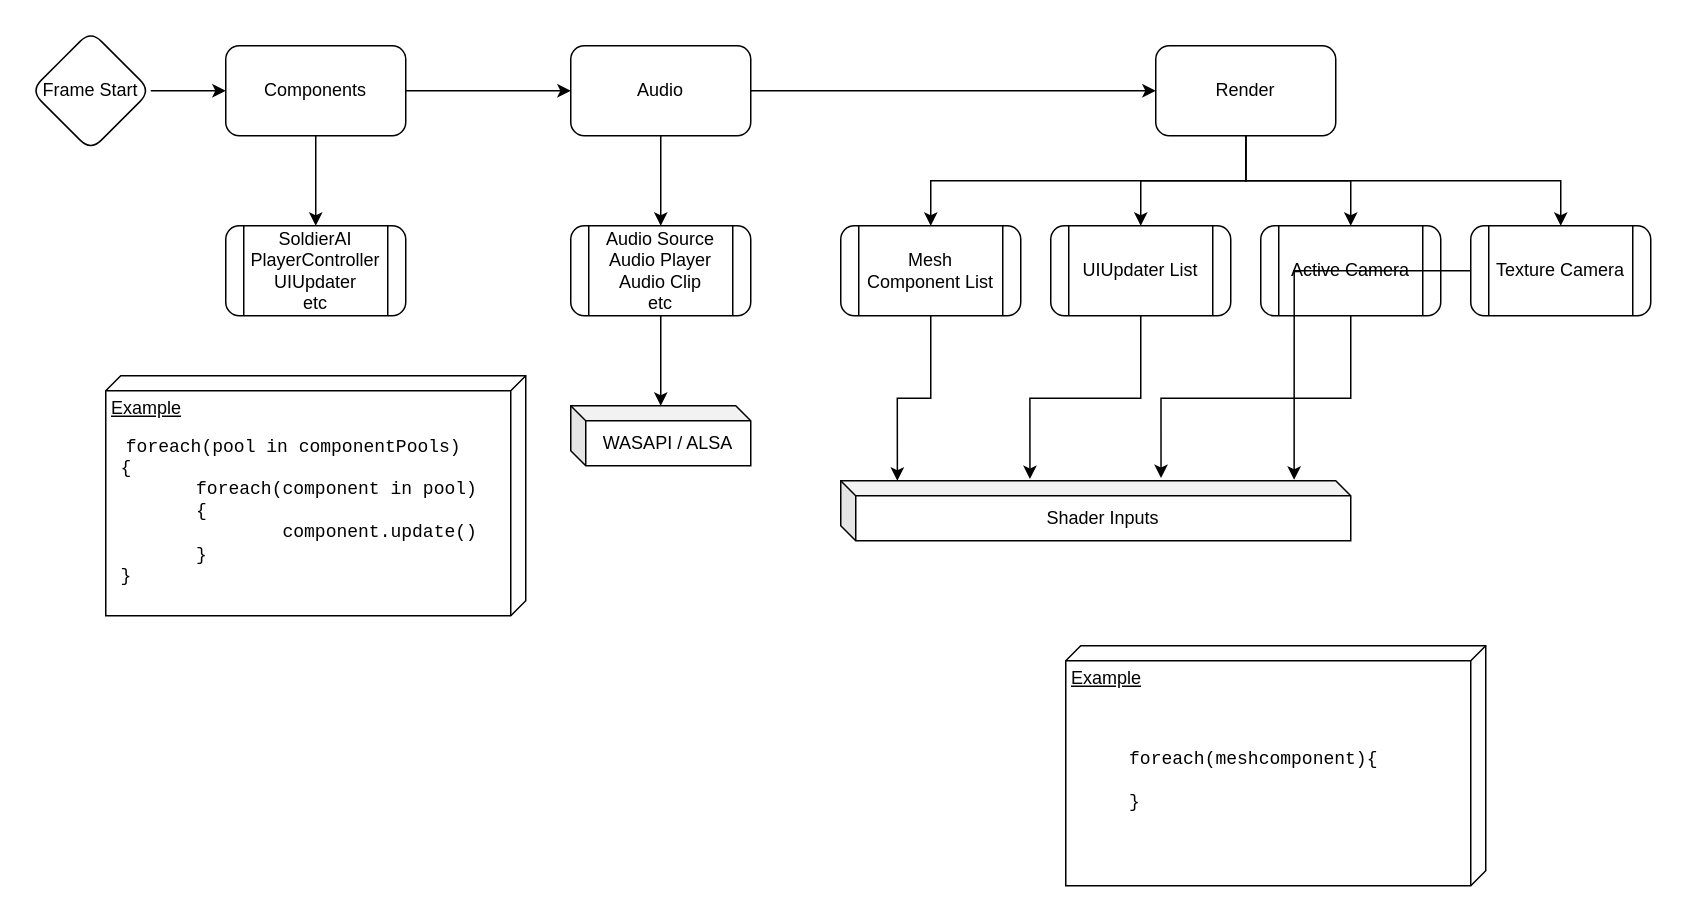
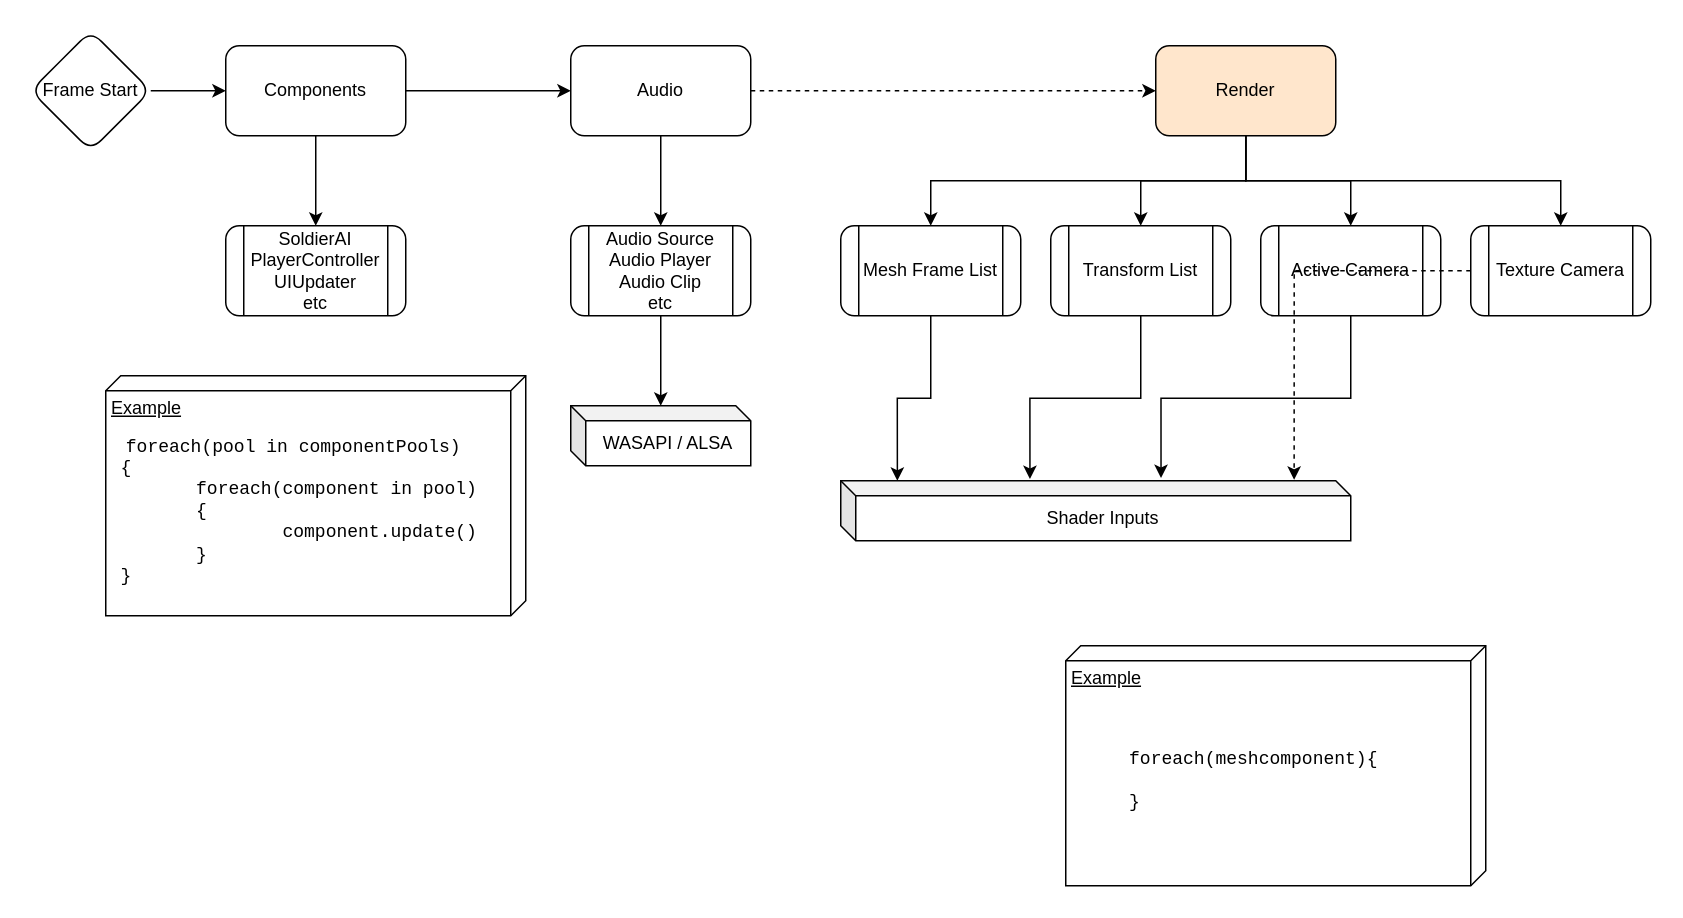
  <mxCell id="0" />
  <mxCell id="1" parent="0" />
  <mxCell id="2" style="edgeStyle=orthogonalEdgeStyle;rounded=0;orthogonalLoop=1;jettySize=auto;html=1;entryX=0.5;entryY=0;entryDx=0;entryDy=0;fontFamily=Helvetica;fontSize=12;fontColor=default;" edge="1" parent="1" source="6" target="19"><mxGeometry relative="1" as="geometry"><Array as="points"><mxPoint x="830" y="120" /><mxPoint x="620" y="120" /></Array></mxGeometry></mxCell>
  <mxCell id="3" style="edgeStyle=orthogonalEdgeStyle;rounded=0;orthogonalLoop=1;jettySize=auto;html=1;entryX=0.5;entryY=0;entryDx=0;entryDy=0;fontFamily=Helvetica;fontSize=12;fontColor=default;" edge="1" parent="1" source="6" target="20"><mxGeometry relative="1" as="geometry" /></mxCell>
  <mxCell id="4" style="edgeStyle=orthogonalEdgeStyle;rounded=0;orthogonalLoop=1;jettySize=auto;html=1;fontFamily=Helvetica;fontSize=12;fontColor=default;" edge="1" parent="1" source="6" target="23"><mxGeometry relative="1" as="geometry" /></mxCell>
  <mxCell id="5" style="edgeStyle=orthogonalEdgeStyle;rounded=0;orthogonalLoop=1;jettySize=auto;html=1;fontFamily=Helvetica;fontSize=12;fontColor=default;" edge="1" parent="1" source="6" target="22"><mxGeometry relative="1" as="geometry"><Array as="points"><mxPoint x="830" y="120" /><mxPoint x="1040" y="120" /></Array></mxGeometry></mxCell>
- <mxCell id="6" value="Render" style="rounded=1;whiteSpace=wrap;html=1;" vertex="1" parent="1"><mxGeometry x="770" y="30" width="120" height="60" as="geometry" /></mxCell>
+ <mxCell id="6" value="Render" style="rounded=1;whiteSpace=wrap;html=1;fillColor=#ffe6cc;" vertex="1" parent="1"><mxGeometry x="770" y="30" width="120" height="60" as="geometry" /></mxCell>
  <mxCell id="7" style="edgeStyle=orthogonalEdgeStyle;rounded=0;orthogonalLoop=1;jettySize=auto;html=1;fontFamily=Helvetica;fontSize=12;fontColor=default;" edge="1" parent="1" source="9" target="12"><mxGeometry relative="1" as="geometry" /></mxCell>
  <mxCell id="8" style="edgeStyle=orthogonalEdgeStyle;rounded=0;orthogonalLoop=1;jettySize=auto;html=1;fontFamily=Helvetica;fontSize=12;fontColor=default;" edge="1" parent="1" source="9" target="18"><mxGeometry relative="1" as="geometry" /></mxCell>
  <mxCell id="9" value="Components" style="rounded=1;whiteSpace=wrap;html=1;" vertex="1" parent="1"><mxGeometry x="150" y="30" width="120" height="60" as="geometry" /></mxCell>
- <mxCell id="10" style="edgeStyle=orthogonalEdgeStyle;rounded=0;orthogonalLoop=1;jettySize=auto;html=1;entryX=0;entryY=0.5;entryDx=0;entryDy=0;fontFamily=Helvetica;fontSize=12;fontColor=default;" edge="1" parent="1" source="12" target="6"><mxGeometry relative="1" as="geometry" /></mxCell>
+ <mxCell id="10" style="edgeStyle=orthogonalEdgeStyle;rounded=0;orthogonalLoop=1;jettySize=auto;html=1;entryX=0;entryY=0.5;entryDx=0;entryDy=0;fontFamily=Helvetica;fontSize=12;fontColor=default;dashed=1;" edge="1" parent="1" source="12" target="6"><mxGeometry relative="1" as="geometry" /></mxCell>
  <mxCell id="11" style="edgeStyle=orthogonalEdgeStyle;rounded=0;orthogonalLoop=1;jettySize=auto;html=1;entryX=0.5;entryY=0;entryDx=0;entryDy=0;fontFamily=Helvetica;fontSize=12;fontColor=default;" edge="1" parent="1" source="12" target="16"><mxGeometry relative="1" as="geometry" /></mxCell>
  <mxCell id="12" value="Audio" style="rounded=1;whiteSpace=wrap;html=1;" vertex="1" parent="1"><mxGeometry x="380" y="30" width="120" height="60" as="geometry" /></mxCell>
  <mxCell id="13" style="edgeStyle=orthogonalEdgeStyle;rounded=0;orthogonalLoop=1;jettySize=auto;html=1;entryX=0;entryY=0.5;entryDx=0;entryDy=0;fontFamily=Helvetica;fontSize=12;fontColor=default;" edge="1" parent="1" source="14" target="9"><mxGeometry relative="1" as="geometry" /></mxCell>
  <mxCell id="14" value="Frame Start" style="rhombus;whiteSpace=wrap;html=1;rounded=1;strokeColor=default;align=center;verticalAlign=middle;fontFamily=Helvetica;fontSize=12;fontColor=default;fillColor=default;" vertex="1" parent="1"><mxGeometry x="20" y="20" width="80" height="80" as="geometry" /></mxCell>
  <mxCell id="15" style="edgeStyle=orthogonalEdgeStyle;rounded=0;orthogonalLoop=1;jettySize=auto;html=1;fontFamily=Helvetica;fontSize=12;fontColor=default;" edge="1" parent="1" source="16" target="17"><mxGeometry relative="1" as="geometry" /></mxCell>
  <mxCell id="16" value="Audio Source&lt;br&gt;Audio Player&lt;br&gt;Audio Clip&lt;br&gt;etc" style="shape=process;whiteSpace=wrap;html=1;backgroundOutline=1;rounded=1;strokeColor=default;align=center;verticalAlign=middle;fontFamily=Helvetica;fontSize=12;fontColor=default;fillColor=default;" vertex="1" parent="1"><mxGeometry x="380" y="150" width="120" height="60" as="geometry" /></mxCell>
  <mxCell id="17" value="WASAPI / ALSA" style="shape=cube;whiteSpace=wrap;html=1;boundedLbl=1;backgroundOutline=1;darkOpacity=0.05;darkOpacity2=0.1;rounded=1;strokeColor=default;align=center;verticalAlign=middle;fontFamily=Helvetica;fontSize=12;fontColor=default;fillColor=default;size=10;" vertex="1" parent="1"><mxGeometry x="380" y="270" width="120" height="40" as="geometry" /></mxCell>
  <mxCell id="18" value="SoldierAI &lt;br&gt;PlayerController&lt;br&gt;UIUpdater&lt;br&gt;etc" style="shape=process;whiteSpace=wrap;html=1;backgroundOutline=1;rounded=1;strokeColor=default;align=center;verticalAlign=middle;fontFamily=Helvetica;fontSize=12;fontColor=default;fillColor=default;" vertex="1" parent="1"><mxGeometry x="150" y="150" width="120" height="60" as="geometry" /></mxCell>
- <mxCell id="19" value="Mesh Component List" style="shape=process;whiteSpace=wrap;html=1;backgroundOutline=1;rounded=1;strokeColor=default;align=center;verticalAlign=middle;fontFamily=Helvetica;fontSize=12;fontColor=default;fillColor=default;" vertex="1" parent="1"><mxGeometry x="560" y="150" width="120" height="60" as="geometry" /></mxCell>
- <mxCell id="20" value="UIUpdater List" style="shape=process;whiteSpace=wrap;html=1;backgroundOutline=1;rounded=1;strokeColor=default;align=center;verticalAlign=middle;fontFamily=Helvetica;fontSize=12;fontColor=default;fillColor=default;" vertex="1" parent="1"><mxGeometry x="700" y="150" width="120" height="60" as="geometry" /></mxCell>
+ <mxCell id="19" value="Mesh Frame List" style="shape=process;whiteSpace=wrap;html=1;backgroundOutline=1;rounded=1;strokeColor=default;align=center;verticalAlign=middle;fontFamily=Helvetica;fontSize=12;fontColor=default;fillColor=default;" vertex="1" parent="1"><mxGeometry x="560" y="150" width="120" height="60" as="geometry" /></mxCell>
+ <mxCell id="20" value="Transform List" style="shape=process;whiteSpace=wrap;html=1;backgroundOutline=1;rounded=1;strokeColor=default;align=center;verticalAlign=middle;fontFamily=Helvetica;fontSize=12;fontColor=default;fillColor=default;" vertex="1" parent="1"><mxGeometry x="700" y="150" width="120" height="60" as="geometry" /></mxCell>
  <mxCell id="21" value="Shader Inputs" style="shape=cube;whiteSpace=wrap;html=1;boundedLbl=1;backgroundOutline=1;darkOpacity=0.05;darkOpacity2=0.1;rounded=1;strokeColor=default;align=center;verticalAlign=middle;fontFamily=Helvetica;fontSize=12;fontColor=default;fillColor=default;size=10;" vertex="1" parent="1"><mxGeometry x="560" y="320" width="340" height="40" as="geometry" /></mxCell>
  <mxCell id="22" value="Texture Camera" style="shape=process;whiteSpace=wrap;html=1;backgroundOutline=1;rounded=1;strokeColor=default;align=center;verticalAlign=middle;fontFamily=Helvetica;fontSize=12;fontColor=default;fillColor=default;" vertex="1" parent="1"><mxGeometry x="980" y="150" width="120" height="60" as="geometry" /></mxCell>
  <mxCell id="23" value="Active Camera" style="shape=process;whiteSpace=wrap;html=1;backgroundOutline=1;rounded=1;strokeColor=default;align=center;verticalAlign=middle;fontFamily=Helvetica;fontSize=12;fontColor=default;fillColor=default;" vertex="1" parent="1"><mxGeometry x="840" y="150" width="120" height="60" as="geometry" /></mxCell>
  <mxCell id="24" style="edgeStyle=orthogonalEdgeStyle;rounded=0;orthogonalLoop=1;jettySize=auto;html=1;entryX=0.111;entryY=0;entryDx=0;entryDy=0;entryPerimeter=0;fontFamily=Helvetica;fontSize=12;fontColor=default;" edge="1" parent="1" source="19" target="21"><mxGeometry relative="1" as="geometry" /></mxCell>
  <mxCell id="25" style="edgeStyle=orthogonalEdgeStyle;rounded=0;orthogonalLoop=1;jettySize=auto;html=1;entryX=0.371;entryY=-0.029;entryDx=0;entryDy=0;entryPerimeter=0;fontFamily=Helvetica;fontSize=12;fontColor=default;" edge="1" parent="1" source="20" target="21"><mxGeometry relative="1" as="geometry" /></mxCell>
  <mxCell id="26" style="edgeStyle=orthogonalEdgeStyle;rounded=0;orthogonalLoop=1;jettySize=auto;html=1;entryX=0.628;entryY=-0.046;entryDx=0;entryDy=0;entryPerimeter=0;fontFamily=Helvetica;fontSize=12;fontColor=default;" edge="1" parent="1" source="23" target="21"><mxGeometry relative="1" as="geometry" /></mxCell>
- <mxCell id="27" style="edgeStyle=orthogonalEdgeStyle;rounded=0;orthogonalLoop=1;jettySize=auto;html=1;entryX=0.889;entryY=-0.016;entryDx=0;entryDy=0;entryPerimeter=0;fontFamily=Helvetica;fontSize=12;fontColor=default;" edge="1" parent="1" source="22" target="21"><mxGeometry relative="1" as="geometry" /></mxCell>
+ <mxCell id="27" style="edgeStyle=orthogonalEdgeStyle;rounded=0;orthogonalLoop=1;jettySize=auto;html=1;entryX=0.889;entryY=-0.016;entryDx=0;entryDy=0;entryPerimeter=0;fontFamily=Helvetica;fontSize=12;fontColor=default;dashed=1;" edge="1" parent="1" source="22" target="21"><mxGeometry relative="1" as="geometry" /></mxCell>
  <mxCell id="28" value="Example" style="verticalAlign=top;align=left;spacingTop=8;spacingLeft=2;spacingRight=12;shape=cube;size=10;direction=south;fontStyle=4;html=1;whiteSpace=wrap;rounded=1;strokeColor=default;fontFamily=Helvetica;fontSize=12;fontColor=default;fillColor=default;" vertex="1" parent="1"><mxGeometry x="70" y="250" width="280" height="160" as="geometry" /></mxCell>
  <mxCell id="29" value="&lt;font face=&quot;Courier New&quot;&gt;foreach(pool in componentPools)&lt;br&gt;&lt;div style=&quot;text-align: left;&quot;&gt;&lt;span style=&quot;background-color: initial;&quot;&gt;&amp;nbsp;{&lt;/span&gt;&lt;/div&gt;&lt;div style=&quot;text-align: left;&quot;&gt;&lt;span style=&quot;background-color: initial;&quot;&gt;&lt;span style=&quot;white-space: pre;&quot;&gt;&#09;&lt;/span&gt;foreach(component in pool)&lt;br&gt;&lt;/span&gt;&lt;/div&gt;&lt;div style=&quot;text-align: left;&quot;&gt;&lt;span style=&quot;background-color: initial;&quot;&gt;&lt;span style=&quot;white-space: pre;&quot;&gt;&#09;&lt;/span&gt;{&lt;br&gt;&lt;/span&gt;&lt;/div&gt;&lt;div style=&quot;text-align: left;&quot;&gt;&lt;span style=&quot;background-color: initial;&quot;&gt;&lt;span style=&quot;white-space: pre;&quot;&gt;&#09;&lt;/span&gt;&lt;span style=&quot;white-space: pre;&quot;&gt;&#09;&lt;/span&gt;component.update()&lt;br&gt;&lt;/span&gt;&lt;/div&gt;&lt;div style=&quot;text-align: left;&quot;&gt;&lt;span style=&quot;background-color: initial;&quot;&gt;&lt;span style=&quot;white-space: pre;&quot;&gt;&#09;&lt;/span&gt;}&lt;br&gt;&lt;/span&gt;&lt;/div&gt;&lt;div style=&quot;text-align: left;&quot;&gt;&lt;span style=&quot;background-color: initial;&quot;&gt;&amp;nbsp;}&lt;/span&gt;&lt;/div&gt;&lt;/font&gt;" style="text;html=1;align=center;verticalAlign=middle;resizable=0;points=[];autosize=1;strokeColor=none;fillColor=none;fontSize=12;fontFamily=Helvetica;fontColor=default;" vertex="1" parent="1"><mxGeometry x="60" y="280" width="270" height="120" as="geometry" /></mxCell>
  <mxCell id="30" value="Example" style="verticalAlign=top;align=left;spacingTop=8;spacingLeft=2;spacingRight=12;shape=cube;size=10;direction=south;fontStyle=4;html=1;whiteSpace=wrap;rounded=1;strokeColor=default;fontFamily=Helvetica;fontSize=12;fontColor=default;fillColor=default;" vertex="1" parent="1"><mxGeometry x="710" y="430" width="280" height="160" as="geometry" /></mxCell>
  <mxCell id="31" value="&lt;font face=&quot;Courier New&quot;&gt;foreach(meshcomponent){&lt;br&gt;&lt;div style=&quot;text-align: left;&quot;&gt;&lt;span style=&quot;white-space: pre;&quot;&gt;&#09;&lt;/span&gt;&lt;br&gt;&lt;/div&gt;&lt;div style=&quot;text-align: left;&quot;&gt;&lt;span style=&quot;background-color: initial;&quot;&gt;}&lt;/span&gt;&lt;/div&gt;&lt;/font&gt;" style="text;html=1;align=center;verticalAlign=middle;resizable=0;points=[];autosize=1;strokeColor=none;fillColor=none;fontSize=12;fontFamily=Helvetica;fontColor=default;" vertex="1" parent="1"><mxGeometry x="740" y="490" width="190" height="60" as="geometry" /></mxCell>
